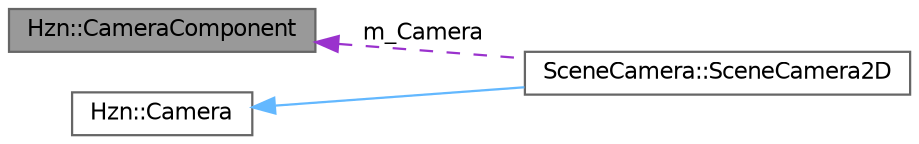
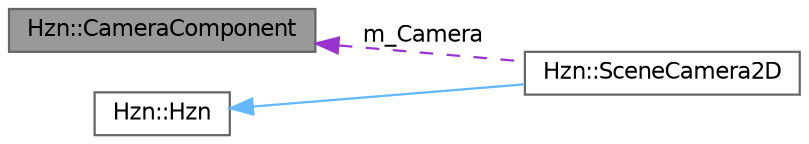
  digraph {
    rankdir=LR
    node [color=gray40 fillcolor=white fontname=Helvetica fontsize=10 shape=box style=filled]
    edge [dir=back fontname=Helvetica fontsize=10 labelfontname=Helvetica labelfontsize=10]
    n1 [fillcolor=grey60 fontcolor=black height=0.2 label="Hzn::CameraComponent" width=0.4]
-   n2 [height=0.2 label="SceneCamera::SceneCamera2D" width=0.4]
-   n3 [height=0.2 label="Hzn::Camera" width=0.4]
+   n2 [height=0.2 label="Hzn::SceneCamera2D" width=0.4]
+   n3 [height=0.2 label="Hzn::Hzn" width=0.4]
    n1 -> n2 [color=darkorchid3 label=" m_Camera" style=dashed]
    n3 -> n2 [color=steelblue1 style=solid]
  }
